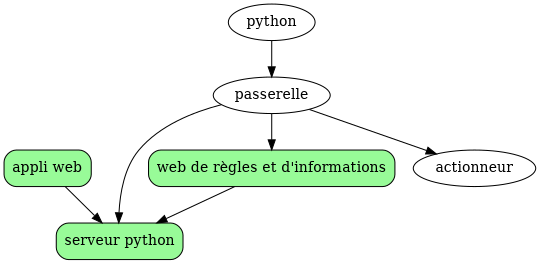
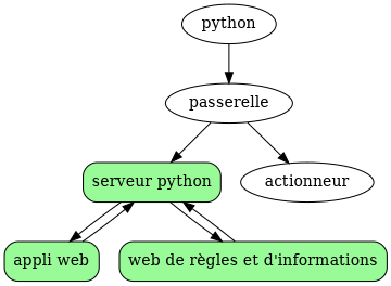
  digraph {
    n1 [fillcolor=palegreen label="serveur python" shape=box style="filled,rounded"]
    n2 [fillcolor=palegreen label="appli web" shape=box style="filled,rounded"]
    n3 [fillcolor=palegreen label="web de règles et d'informations" shape=box style="filled,rounded"]
    passerelle
    actionneur
    n6 [label=python]
-   passerelle -> n3
+   n1 -> n2
+   n1 -> n3
    n2 -> n1
    n3 -> n1
    passerelle -> n1
    passerelle -> actionneur
    n6 -> passerelle
  }
